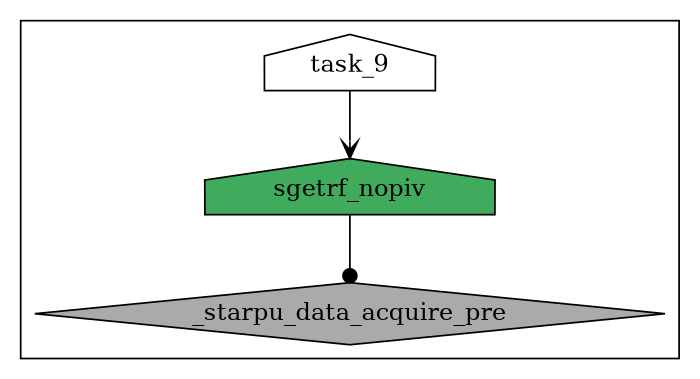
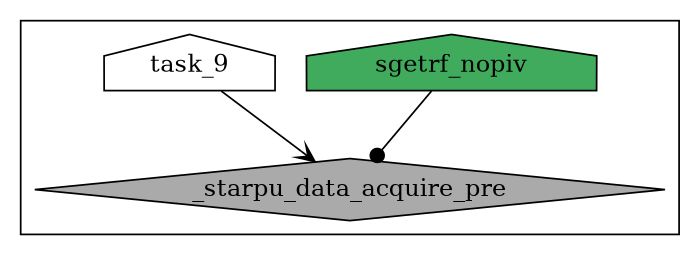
  digraph {
    color=white
    rankdir=TB
    node [shape=house style=filled]
    n1 [fillcolor="/greens9/6" label=sgetrf_nopiv]
    task_9 [style=""]
    n3 [fillcolor="#aaaaaa" label=_starpu_data_acquire_pre shape=diamond]
    subgraph cluster_1 {
      color=black
      n1
      task_9
      n3
    }
    n1 -> n3 [arrowhead=dot]
-   task_9 -> n1 [arrowhead=vee]
+   task_9 -> n3 [arrowhead=vee]
  }
